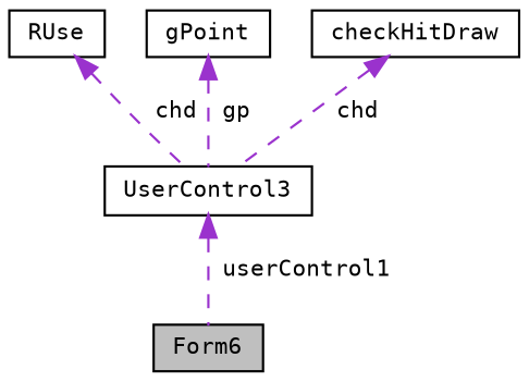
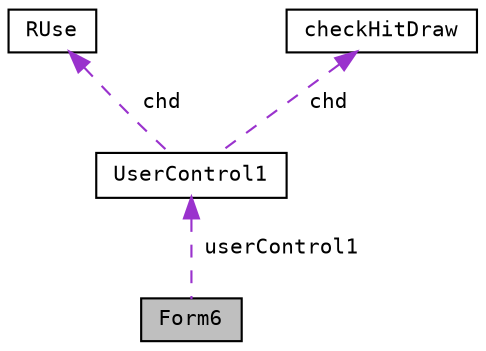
  digraph {
    fontname="DejaVu Sans Mono"
    node [color=black fillcolor=white fontname="DejaVu Sans Mono" fontsize=10 shape=record style=filled]
    edge [color=darkorchid3 dir=back fontname="DejaVu Sans Mono" fontsize=10 labelfontname=Helvetica labelfontsize=10 style=dashed]
    n1 [fillcolor=grey75 fontcolor=black height=0.2 label=Form6 width=0.4]
-   n2 [height=0.2 label=UserControl3 width=0.4]
+   n2 [height=0.2 label=UserControl1 width=0.4]
    n3 [height=0.2 label=RUse width=0.4]
-   n4 [height=0.2 label=gPoint width=0.4]
    n5 [height=0.2 label=checkHitDraw width=0.4]
    n2 -> n1 [label=" userControl1"]
    n3 -> n2 [label=" chd"]
-   n4 -> n2 [label=" gp"]
    n5 -> n2 [label=" chd"]
  }
